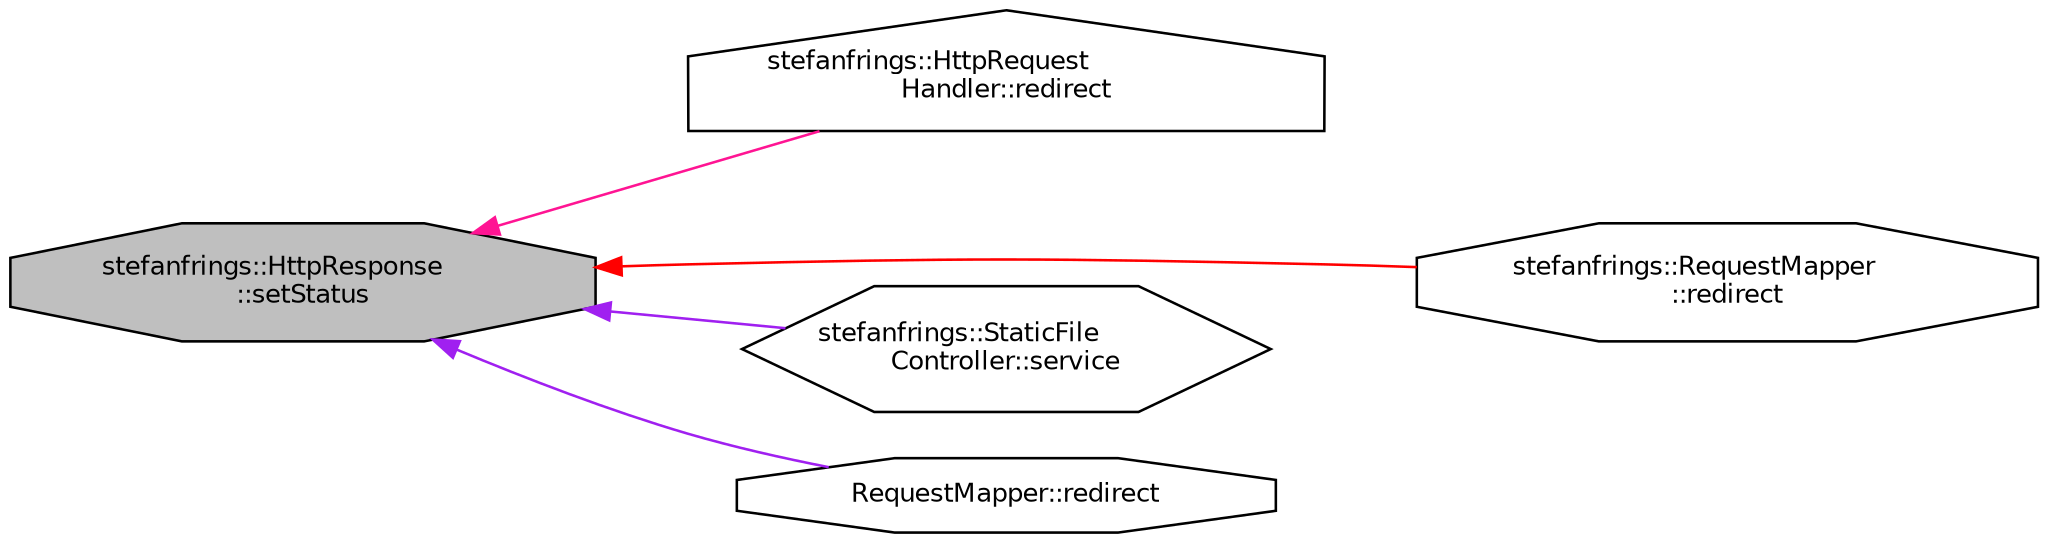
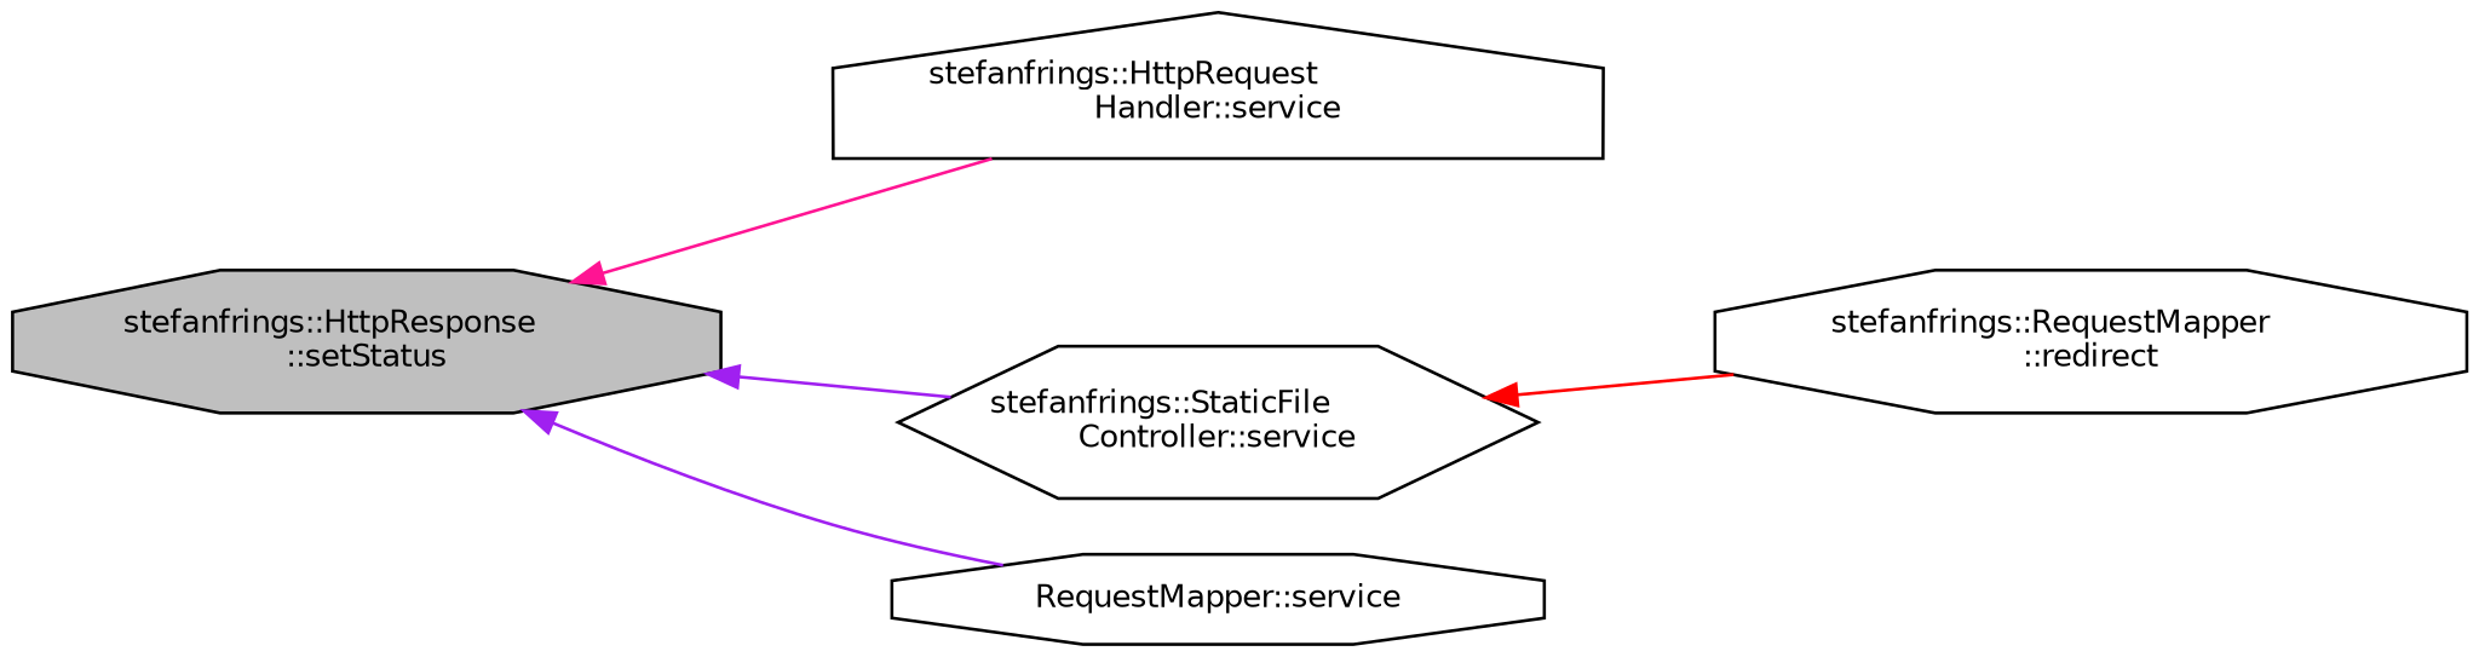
  digraph {
    rankdir=LR
    node [color=black fillcolor=white fontname=Helvetica fontsize=10 shape=octagon style=filled]
    edge [color=purple dir=back fontname=Helvetica fontsize=10 labelfontname=Helvetica labelfontsize=10 style=solid]
    n1 [fillcolor=grey75 fontcolor=black height=0.2 label="stefanfrings::HttpResponse\l::setStatus" width=0.4]
-   n2 [height=0.2 label="stefanfrings::HttpRequest\lHandler::redirect" shape=house width=0.4]
+   n2 [height=0.2 label="stefanfrings::HttpRequest\lHandler::service" shape=house width=0.4]
    n3 [height=0.2 label="stefanfrings::RequestMapper\l::redirect" width=0.4]
    n4 [height=0.2 label="stefanfrings::StaticFile\lController::service" shape=hexagon width=0.4]
-   n5 [height=0.2 label="RequestMapper::redirect" width=0.4]
+   n5 [height=0.2 label="RequestMapper::service" width=0.4]
    n1 -> n2 [color=deeppink]
-   n1 -> n3 [color=red]
+   n4 -> n3 [color=red]
    n1 -> n4
    n1 -> n5
  }
